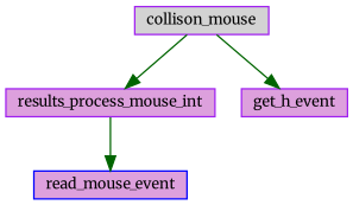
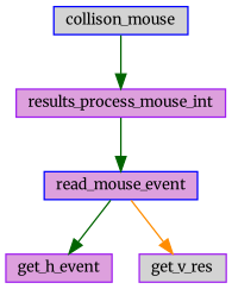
  digraph {
    fontname=Merriweather
    rankdir=TB
    node [color=purple fillcolor=plum fontname=Merriweather fontsize=10 shape=record style=filled]
    edge [color=darkgreen fontname=Merriweather fontsize=10 labelfontname=Helvetica labelfontsize=10 style=solid]
    n1 [fontcolor=black height=0.2 label=results_process_mouse_int width=0.4]
    n2 [color=blue height=0.2 label=read_mouse_event width=0.4]
-   n3 [fillcolor=lightgrey height=0.2 label=collison_mouse width=0.4]
+   n3 [color=blue fillcolor=lightgrey height=0.2 label=collison_mouse width=0.4]
    n4 [height=0.2 label=get_h_event width=0.4]
+   n5 [fillcolor=lightgrey height=0.2 label=get_v_res width=0.4]
    n1 -> n2
-   n3 -> n4
+   n2 -> n4
+   n2 -> n5 [color=darkorange]
    n3 -> n1
  }
